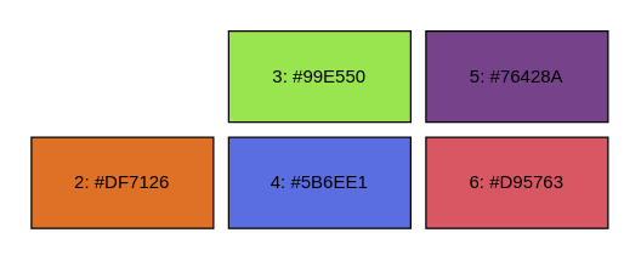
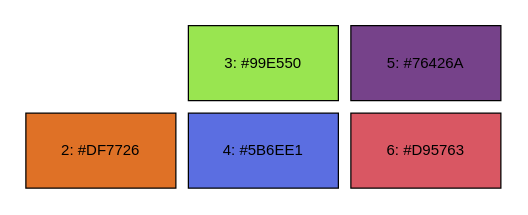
  <mxCell id="0" />
  <mxCell id="1" parent="0" />
- <mxCell id="2" value="2: #DF7126" style="rounded=0;whiteSpace=wrap;html=1;fillColor=#DF7126;" parent="1" vertex="1"><mxGeometry x="20" y="90" width="120" height="60" as="geometry" /></mxCell>
+ <mxCell id="2" value="2: #DF7726" style="rounded=0;whiteSpace=wrap;html=1;fillColor=#DF7126;" parent="1" vertex="1"><mxGeometry x="20" y="90" width="120" height="60" as="geometry" /></mxCell>
  <mxCell id="3" value="3: #99E550" style="rounded=0;whiteSpace=wrap;html=1;fillColor=#99e550;" parent="1" vertex="1"><mxGeometry x="150" y="20" width="120" height="60" as="geometry" /></mxCell>
  <mxCell id="4" value="4: #5B6EE1" style="rounded=0;whiteSpace=wrap;html=1;fillColor=#5B6EE1;" parent="1" vertex="1"><mxGeometry x="150" y="90" width="120" height="60" as="geometry" /></mxCell>
- <mxCell id="5" value="5:&amp;nbsp;#76428A" style="rounded=0;whiteSpace=wrap;html=1;fillColor=#76428A;" parent="1" vertex="1"><mxGeometry x="280" y="20" width="120" height="60" as="geometry" /></mxCell>
+ <mxCell id="5" value="5:&amp;nbsp;#76426A" style="rounded=0;whiteSpace=wrap;html=1;fillColor=#76428A;" parent="1" vertex="1"><mxGeometry x="280" y="20" width="120" height="60" as="geometry" /></mxCell>
  <mxCell id="6" value="6:&amp;nbsp;#D95763" style="rounded=0;whiteSpace=wrap;html=1;fillColor=#D95763;" parent="1" vertex="1"><mxGeometry x="280" y="90" width="120" height="60" as="geometry" /></mxCell>
